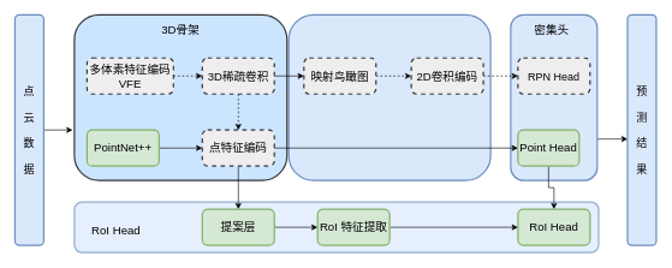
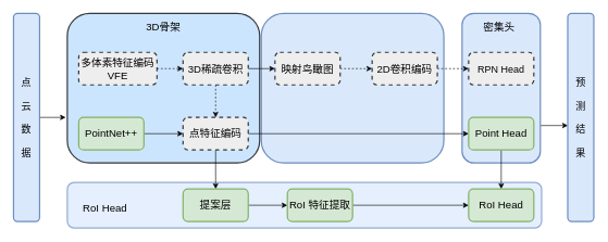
  <mxCell id="0" />
  <mxCell id="1" parent="0" />
  <mxCell id="2" value="" style="rounded=1;whiteSpace=wrap;html=1;strokeWidth=2;fillColor=#dae8fc;opacity=70;strokeColor=#6c8ebf;" vertex="1" parent="1"><mxGeometry x="102.5" y="280" width="727.5" height="70" as="geometry" /></mxCell>
  <mxCell id="3" style="edgeStyle=orthogonalEdgeStyle;rounded=0;orthogonalLoop=1;jettySize=auto;html=1;exitX=1;exitY=0.75;exitDx=0;exitDy=0;entryX=0.005;entryY=0.539;entryDx=0;entryDy=0;entryPerimeter=0;" edge="1" parent="1" source="4" target="31"><mxGeometry relative="1" as="geometry" /></mxCell>
  <mxCell id="4" value="" style="rounded=1;whiteSpace=wrap;html=1;strokeWidth=2;fillColor=#dae8fc;strokeColor=#6c8ebf;" vertex="1" parent="1"><mxGeometry x="708" y="20" width="120" height="230" as="geometry" /></mxCell>
  <mxCell id="5" value="" style="rounded=1;whiteSpace=wrap;html=1;strokeWidth=2;strokeColor=#6c8ebf;fillColor=#dae8fc;" vertex="1" parent="1"><mxGeometry x="400" y="20" width="280" height="230" as="geometry" /></mxCell>
  <mxCell id="6" value="" style="rounded=1;whiteSpace=wrap;html=1;strokeWidth=2;fillColor=#cce5ff;strokeColor=#36393d;gradientDirection=north;" vertex="1" parent="1"><mxGeometry x="102.5" y="20" width="295" height="230" as="geometry" /></mxCell>
  <mxCell id="7" style="edgeStyle=orthogonalEdgeStyle;rounded=0;orthogonalLoop=1;jettySize=auto;html=1;" edge="1" parent="1" source="8"><mxGeometry relative="1" as="geometry"><mxPoint x="100" y="180" as="targetPoint" /></mxGeometry></mxCell>
  <mxCell id="8" value="&lt;font style=&quot;font-size: 15px&quot;&gt;点&lt;br&gt;&lt;br&gt;云&lt;br&gt;&lt;br&gt;数&lt;br&gt;&lt;br&gt;据&lt;/font&gt;" style="rounded=1;whiteSpace=wrap;html=1;strokeWidth=2;fillColor=#dae8fc;strokeColor=#6c8ebf;" vertex="1" parent="1"><mxGeometry x="20" y="20" width="40" height="320" as="geometry" /></mxCell>
  <mxCell id="9" style="edgeStyle=orthogonalEdgeStyle;rounded=0;orthogonalLoop=1;jettySize=auto;html=1;exitX=1;exitY=0.5;exitDx=0;exitDy=0;dashed=1;" edge="1" parent="1" source="10" target="13"><mxGeometry relative="1" as="geometry" /></mxCell>
  <mxCell id="10" value="&lt;font style=&quot;font-size: 16px&quot;&gt;多体素特征编码&lt;br&gt;VFE&lt;/font&gt;" style="rounded=1;whiteSpace=wrap;html=1;strokeWidth=2;dashed=1;strokeColor=#36393d;fillColor=#eeeeee;" vertex="1" parent="1"><mxGeometry x="120" y="80" width="120" height="50" as="geometry" /></mxCell>
  <mxCell id="11" style="edgeStyle=orthogonalEdgeStyle;rounded=0;orthogonalLoop=1;jettySize=auto;html=1;exitX=1;exitY=0.5;exitDx=0;exitDy=0;entryX=0;entryY=0.5;entryDx=0;entryDy=0;dashed=0;" edge="1" parent="1" source="13" target="20"><mxGeometry relative="1" as="geometry" /></mxCell>
  <mxCell id="12" style="edgeStyle=orthogonalEdgeStyle;rounded=0;orthogonalLoop=1;jettySize=auto;html=1;exitX=0.5;exitY=1;exitDx=0;exitDy=0;entryX=0.5;entryY=0;entryDx=0;entryDy=0;dashed=1;" edge="1" parent="1" source="13" target="18"><mxGeometry relative="1" as="geometry" /></mxCell>
  <mxCell id="13" value="&lt;font style=&quot;font-size: 16px&quot;&gt;3D稀疏卷积&lt;/font&gt;" style="rounded=1;whiteSpace=wrap;html=1;strokeWidth=2;dashed=1;strokeColor=#36393d;fillColor=#eeeeee;" vertex="1" parent="1"><mxGeometry x="280" y="80" width="100" height="50" as="geometry" /></mxCell>
  <mxCell id="14" style="edgeStyle=orthogonalEdgeStyle;rounded=0;orthogonalLoop=1;jettySize=auto;html=1;exitX=1;exitY=0.5;exitDx=0;exitDy=0;" edge="1" parent="1" source="15" target="18"><mxGeometry relative="1" as="geometry" /></mxCell>
  <mxCell id="15" value="&lt;font style=&quot;font-size: 16px&quot;&gt;PointNet++&lt;/font&gt;" style="rounded=1;whiteSpace=wrap;html=1;strokeWidth=2;fillColor=#d5e8d4;strokeColor=#82b366;" vertex="1" parent="1"><mxGeometry x="120" y="180" width="100" height="50" as="geometry" /></mxCell>
  <mxCell id="16" style="edgeStyle=orthogonalEdgeStyle;rounded=0;orthogonalLoop=1;jettySize=auto;html=1;exitX=1;exitY=0.5;exitDx=0;exitDy=0;entryX=0;entryY=0.5;entryDx=0;entryDy=0;" edge="1" parent="1" source="18" target="25"><mxGeometry relative="1" as="geometry" /></mxCell>
  <mxCell id="17" style="edgeStyle=orthogonalEdgeStyle;rounded=0;orthogonalLoop=1;jettySize=auto;html=1;exitX=0.5;exitY=1;exitDx=0;exitDy=0;" edge="1" parent="1" source="18" target="27"><mxGeometry relative="1" as="geometry" /></mxCell>
  <mxCell id="18" value="&lt;font style=&quot;font-size: 16px&quot;&gt;点特征编码&lt;/font&gt;" style="rounded=1;whiteSpace=wrap;html=1;strokeWidth=2;dashed=1;strokeColor=#36393d;fillColor=#eeeeee;" vertex="1" parent="1"><mxGeometry x="280" y="180" width="100" height="50" as="geometry" /></mxCell>
  <mxCell id="19" style="edgeStyle=orthogonalEdgeStyle;rounded=0;orthogonalLoop=1;jettySize=auto;html=1;exitX=1;exitY=0.5;exitDx=0;exitDy=0;entryX=0;entryY=0.5;entryDx=0;entryDy=0;dashed=1;" edge="1" parent="1" source="20" target="22"><mxGeometry relative="1" as="geometry" /></mxCell>
  <mxCell id="20" value="&lt;font style=&quot;font-size: 16px&quot;&gt;映射鸟瞰图&lt;/font&gt;" style="rounded=1;whiteSpace=wrap;html=1;strokeWidth=2;dashed=1;strokeColor=#36393d;fillColor=#eeeeee;" vertex="1" parent="1"><mxGeometry x="421" y="80" width="100" height="50" as="geometry" /></mxCell>
  <mxCell id="21" style="edgeStyle=orthogonalEdgeStyle;rounded=0;orthogonalLoop=1;jettySize=auto;html=1;exitX=1;exitY=0.5;exitDx=0;exitDy=0;entryX=0;entryY=0.5;entryDx=0;entryDy=0;dashed=1;" edge="1" parent="1" source="22" target="23"><mxGeometry relative="1" as="geometry" /></mxCell>
  <mxCell id="22" value="&lt;font style=&quot;font-size: 16px&quot;&gt;2D卷积编码&lt;/font&gt;" style="rounded=1;whiteSpace=wrap;html=1;strokeWidth=2;dashed=1;strokeColor=#36393d;fillColor=#eeeeee;" vertex="1" parent="1"><mxGeometry x="570" y="80" width="100" height="50" as="geometry" /></mxCell>
  <mxCell id="23" value="&lt;font style=&quot;font-size: 15px&quot;&gt;RPN Head&lt;/font&gt;" style="rounded=1;whiteSpace=wrap;html=1;strokeWidth=2;dashed=1;strokeColor=#36393d;fillColor=#eeeeee;" vertex="1" parent="1"><mxGeometry x="718" y="80" width="100" height="50" as="geometry" /></mxCell>
  <mxCell id="24" style="edgeStyle=orthogonalEdgeStyle;rounded=0;orthogonalLoop=1;jettySize=auto;html=1;exitX=0.5;exitY=1;exitDx=0;exitDy=0;entryX=0.5;entryY=0;entryDx=0;entryDy=0;" edge="1" parent="1" source="25" target="30"><mxGeometry relative="1" as="geometry" /></mxCell>
- <mxCell id="25" value="&lt;font style=&quot;font-size: 16px&quot;&gt;Point Head&lt;/font&gt;" style="rounded=1;whiteSpace=wrap;html=1;strokeWidth=2;fillColor=#d5e8d4;strokeColor=#82b366;" vertex="1" parent="1"><mxGeometry x="718" y="180" width="85" height="50" as="geometry" /></mxCell>
+ <mxCell id="25" value="&lt;font style=&quot;font-size: 16px&quot;&gt;Point Head&lt;/font&gt;" style="rounded=1;whiteSpace=wrap;html=1;strokeWidth=2;fillColor=#d5e8d4;strokeColor=#82b366;" vertex="1" parent="1"><mxGeometry x="718" y="180" width="100" height="50" as="geometry" /></mxCell>
  <mxCell id="26" style="edgeStyle=orthogonalEdgeStyle;rounded=0;orthogonalLoop=1;jettySize=auto;html=1;exitX=1;exitY=0.5;exitDx=0;exitDy=0;" edge="1" parent="1" source="27" target="29"><mxGeometry relative="1" as="geometry" /></mxCell>
  <mxCell id="27" value="&lt;font style=&quot;font-size: 16px&quot;&gt;提案层&lt;/font&gt;" style="rounded=1;whiteSpace=wrap;html=1;strokeWidth=2;fillColor=#d5e8d4;strokeColor=#82b366;" vertex="1" parent="1"><mxGeometry x="280" y="290" width="100" height="50" as="geometry" /></mxCell>
  <mxCell id="28" style="edgeStyle=orthogonalEdgeStyle;rounded=0;orthogonalLoop=1;jettySize=auto;html=1;exitX=1;exitY=0.5;exitDx=0;exitDy=0;" edge="1" parent="1" source="29" target="30"><mxGeometry relative="1" as="geometry" /></mxCell>
  <mxCell id="29" value="&lt;font style=&quot;font-size: 16px&quot;&gt;RoI 特征提取&lt;/font&gt;" style="rounded=1;whiteSpace=wrap;html=1;strokeWidth=2;fillColor=#d5e8d4;strokeColor=#82b366;" vertex="1" parent="1"><mxGeometry x="440" y="290" width="100" height="50" as="geometry" /></mxCell>
  <mxCell id="30" value="&lt;font style=&quot;font-size: 16px&quot;&gt;RoI Head&lt;/font&gt;" style="rounded=1;whiteSpace=wrap;html=1;strokeWidth=2;fillColor=#d5e8d4;strokeColor=#82b366;" vertex="1" parent="1"><mxGeometry x="718" y="290" width="100" height="50" as="geometry" /></mxCell>
  <mxCell id="31" value="&lt;span style=&quot;font-size: 15px&quot;&gt;预&lt;br&gt;&lt;br&gt;测&lt;br&gt;&lt;br&gt;结&lt;br&gt;&lt;br&gt;果&lt;/span&gt;" style="rounded=1;whiteSpace=wrap;html=1;strokeWidth=2;fillColor=#dae8fc;strokeColor=#6c8ebf;" vertex="1" parent="1"><mxGeometry x="870" y="20" width="40" height="320" as="geometry" /></mxCell>
  <mxCell id="32" value="&lt;font style=&quot;font-size: 16px&quot;&gt;&lt;font style=&quot;font-size: 16px&quot;&gt;RoI&lt;/font&gt;&amp;nbsp;Head&lt;/font&gt;" style="text;html=1;align=center;verticalAlign=middle;resizable=0;points=[];autosize=1;" vertex="1" parent="1"><mxGeometry x="120" y="310" width="80" height="20" as="geometry" /></mxCell>
  <mxCell id="33" value="&lt;font style=&quot;font-size: 16px&quot;&gt;3D骨架&lt;/font&gt;" style="text;html=1;strokeColor=none;fillColor=none;align=center;verticalAlign=middle;whiteSpace=wrap;rounded=0;" vertex="1" parent="1"><mxGeometry x="220" y="30" width="60" height="20" as="geometry" /></mxCell>
  <mxCell id="34" value="&lt;font style=&quot;font-size: 16px&quot;&gt;密集头&lt;/font&gt;" style="text;html=1;strokeColor=none;fillColor=none;align=center;verticalAlign=middle;whiteSpace=wrap;rounded=0;" vertex="1" parent="1"><mxGeometry x="735" y="30" width="60" height="20" as="geometry" /></mxCell>
